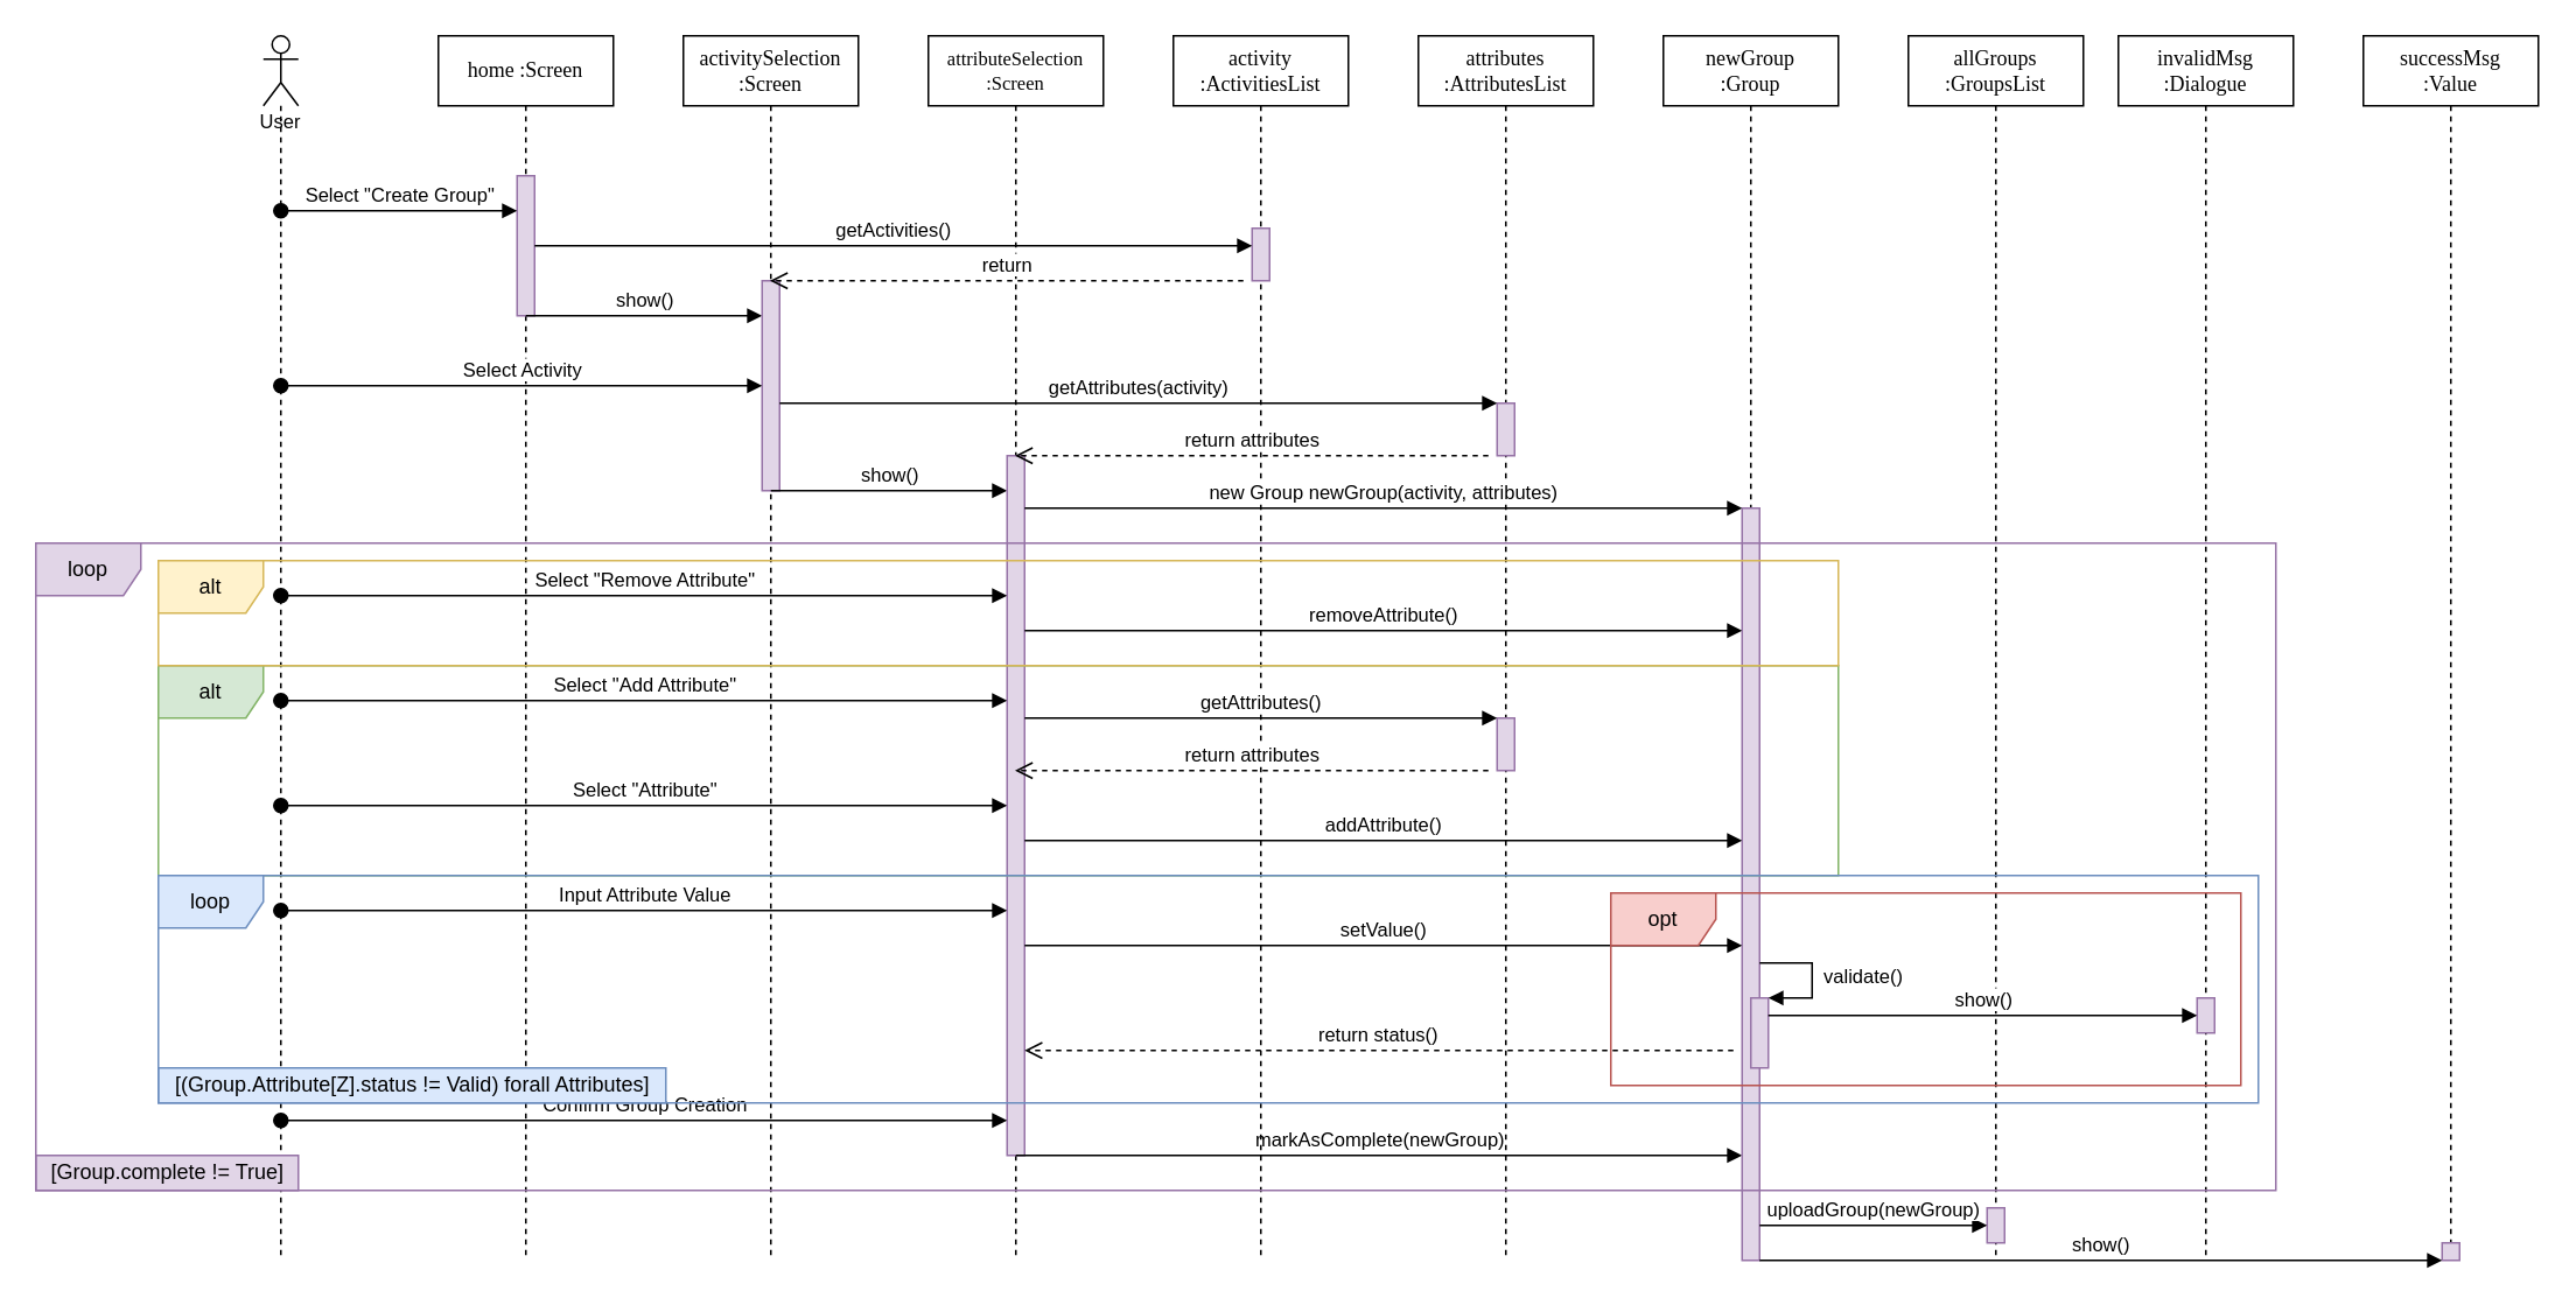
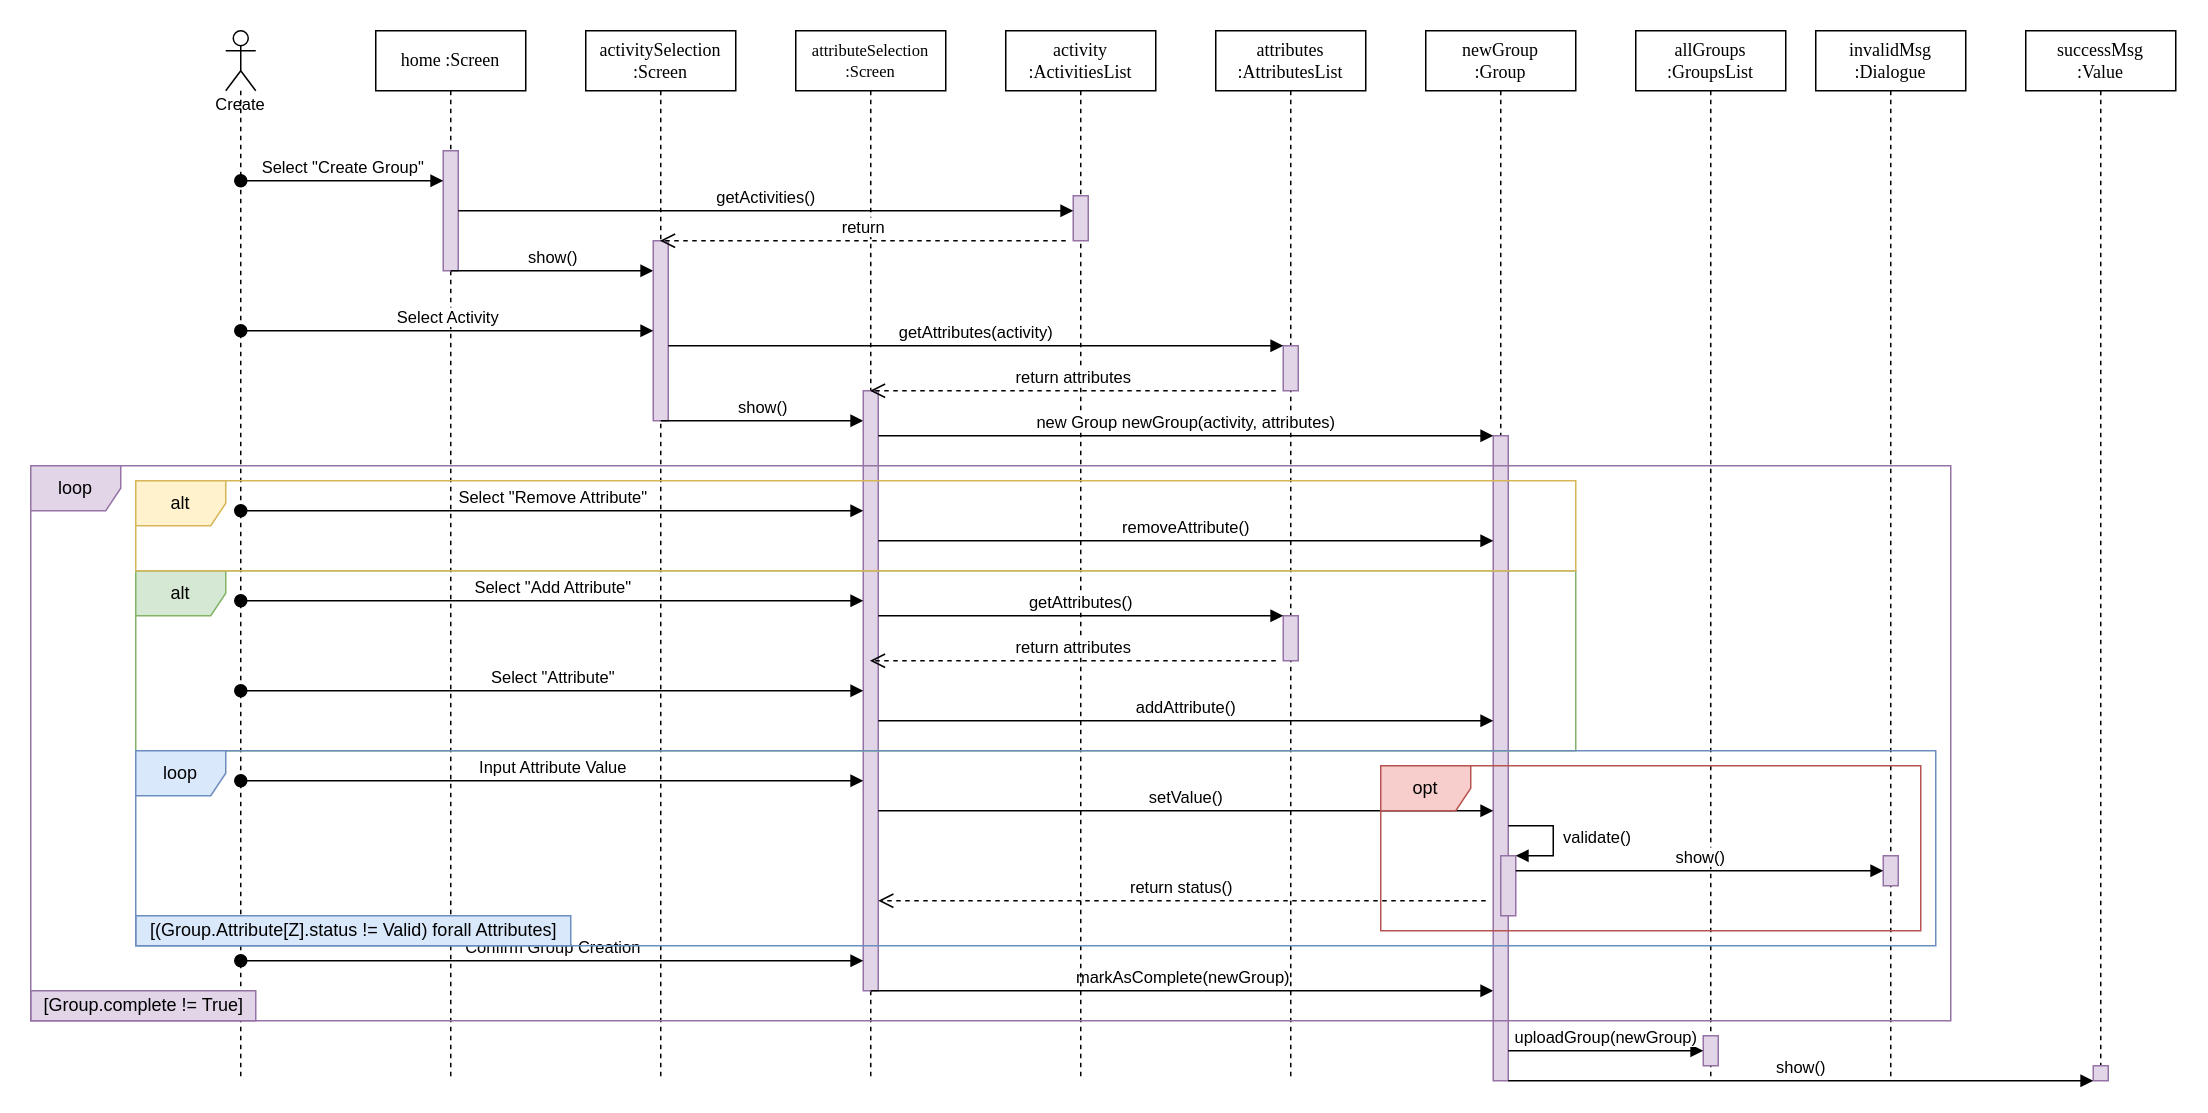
  <mxCell id="0" />
  <mxCell id="1" parent="0" />
  <mxCell id="2" value="home :Screen" style="shape=umlLifeline;perimeter=lifelinePerimeter;whiteSpace=wrap;html=1;container=1;collapsible=0;recursiveResize=0;outlineConnect=0;rounded=0;shadow=0;comic=0;labelBackgroundColor=none;strokeWidth=1;fontFamily=Verdana;fontSize=12;align=center;" parent="1" vertex="1"><mxGeometry x="250" y="20" width="100" height="700" as="geometry" /></mxCell>
  <mxCell id="3" value="" style="html=1;points=[];perimeter=orthogonalPerimeter;rounded=0;shadow=0;comic=0;labelBackgroundColor=none;strokeWidth=1;fontFamily=Verdana;fontSize=12;align=center;fillColor=#e1d5e7;strokeColor=#9673a6;" parent="2" vertex="1"><mxGeometry x="45" y="80" width="10" height="80" as="geometry" /></mxCell>
  <mxCell id="4" value="show()" style="html=1;verticalAlign=bottom;endArrow=block;rounded=0;fontSize=11;" edge="1" parent="2" target="6"><mxGeometry width="80" relative="1" as="geometry"><mxPoint x="50" y="160" as="sourcePoint" /><mxPoint x="130" y="160" as="targetPoint" /></mxGeometry></mxCell>
  <mxCell id="5" value="&lt;div&gt;activitySelection&lt;/div&gt;&lt;div&gt;:Screen&lt;/div&gt;" style="shape=umlLifeline;perimeter=lifelinePerimeter;whiteSpace=wrap;html=1;container=1;collapsible=0;recursiveResize=0;outlineConnect=0;rounded=0;shadow=0;comic=0;labelBackgroundColor=none;strokeWidth=1;fontFamily=Verdana;fontSize=12;align=center;" parent="1" vertex="1"><mxGeometry x="390" y="20" width="100" height="700" as="geometry" /></mxCell>
  <mxCell id="6" value="" style="html=1;points=[];perimeter=orthogonalPerimeter;rounded=0;shadow=0;comic=0;labelBackgroundColor=none;strokeWidth=1;fontFamily=Verdana;fontSize=12;align=center;fillColor=#e1d5e7;strokeColor=#9673a6;" parent="5" vertex="1"><mxGeometry x="45" y="140" width="10" height="120" as="geometry" /></mxCell>
  <mxCell id="7" value="show()" style="html=1;verticalAlign=bottom;endArrow=block;rounded=0;fontSize=11;" edge="1" parent="5" target="9"><mxGeometry width="80" relative="1" as="geometry"><mxPoint x="50" y="260" as="sourcePoint" /><mxPoint x="130" y="260" as="targetPoint" /></mxGeometry></mxCell>
  <mxCell id="8" value="&lt;div style=&quot;font-size: 11px;&quot;&gt;&lt;font style=&quot;font-size: 11px;&quot;&gt;attributeSelection&lt;/font&gt;&lt;/div&gt;&lt;div style=&quot;font-size: 11px;&quot;&gt;&lt;font style=&quot;font-size: 11px;&quot;&gt;:Screen&lt;/font&gt;&lt;/div&gt;" style="shape=umlLifeline;perimeter=lifelinePerimeter;whiteSpace=wrap;html=1;container=1;collapsible=0;recursiveResize=0;outlineConnect=0;rounded=0;shadow=0;comic=0;labelBackgroundColor=none;strokeWidth=1;fontFamily=Verdana;fontSize=12;align=center;" parent="1" vertex="1"><mxGeometry x="530" y="20" width="100" height="700" as="geometry" /></mxCell>
  <mxCell id="9" value="" style="html=1;points=[];perimeter=orthogonalPerimeter;fillColor=#e1d5e7;strokeColor=#9673a6;" vertex="1" parent="8"><mxGeometry x="45" y="240" width="10" height="400" as="geometry" /></mxCell>
  <mxCell id="10" value="Confirm Group Creation" style="html=1;verticalAlign=bottom;startArrow=oval;startFill=1;endArrow=block;startSize=8;rounded=0;" edge="1" parent="8" target="9"><mxGeometry width="60" relative="1" as="geometry"><mxPoint x="-370" y="620" as="sourcePoint" /><mxPoint x="35" y="620" as="targetPoint" /></mxGeometry></mxCell>
  <mxCell id="11" value="markAsComplete(newGroup)" style="html=1;verticalAlign=bottom;endArrow=block;rounded=0;fontSize=11;" edge="1" parent="8" target="18"><mxGeometry width="80" relative="1" as="geometry"><mxPoint x="50" y="640" as="sourcePoint" /><mxPoint x="130" y="640" as="targetPoint" /></mxGeometry></mxCell>
  <mxCell id="12" value="&lt;div&gt;activity&lt;br&gt;&lt;/div&gt;&lt;div&gt;:ActivitiesList&lt;/div&gt;" style="shape=umlLifeline;perimeter=lifelinePerimeter;whiteSpace=wrap;html=1;container=1;collapsible=0;recursiveResize=0;outlineConnect=0;rounded=0;shadow=0;comic=0;labelBackgroundColor=none;strokeWidth=1;fontFamily=Verdana;fontSize=12;align=center;" parent="1" vertex="1"><mxGeometry x="670" y="20" width="100" height="700" as="geometry" /></mxCell>
  <mxCell id="13" value="" style="html=1;points=[];perimeter=orthogonalPerimeter;fillColor=#e1d5e7;strokeColor=#9673a6;" vertex="1" parent="12"><mxGeometry x="45" y="110" width="10" height="30" as="geometry" /></mxCell>
  <mxCell id="14" value="&lt;div&gt;attributes&lt;br&gt;&lt;/div&gt;&lt;div&gt;:AttributesList&lt;/div&gt;" style="shape=umlLifeline;perimeter=lifelinePerimeter;whiteSpace=wrap;html=1;container=1;collapsible=0;recursiveResize=0;outlineConnect=0;rounded=0;shadow=0;comic=0;labelBackgroundColor=none;strokeWidth=1;fontFamily=Verdana;fontSize=12;align=center;" parent="1" vertex="1"><mxGeometry x="810" y="20" width="100" height="700" as="geometry" /></mxCell>
  <mxCell id="15" value="" style="html=1;points=[];perimeter=orthogonalPerimeter;fillColor=#e1d5e7;strokeColor=#9673a6;" vertex="1" parent="14"><mxGeometry x="45" y="210" width="10" height="30" as="geometry" /></mxCell>
  <mxCell id="16" value="" style="html=1;points=[];perimeter=orthogonalPerimeter;fillColor=#e1d5e7;strokeColor=#9673a6;" vertex="1" parent="14"><mxGeometry x="45" y="390" width="10" height="30" as="geometry" /></mxCell>
  <mxCell id="17" value="newGroup&lt;br&gt;&lt;div&gt;:Group&lt;/div&gt;" style="shape=umlLifeline;perimeter=lifelinePerimeter;whiteSpace=wrap;html=1;container=1;collapsible=0;recursiveResize=0;outlineConnect=0;rounded=0;shadow=0;comic=0;labelBackgroundColor=none;strokeWidth=1;fontFamily=Verdana;fontSize=12;align=center;" parent="1" vertex="1"><mxGeometry x="950" y="20" width="100" height="700" as="geometry" /></mxCell>
  <mxCell id="18" value="" style="html=1;points=[];perimeter=orthogonalPerimeter;fillColor=#e1d5e7;strokeColor=#9673a6;" vertex="1" parent="17"><mxGeometry x="45" y="270" width="10" height="430" as="geometry" /></mxCell>
  <mxCell id="19" value="" style="html=1;points=[];perimeter=orthogonalPerimeter;fillColor=#e1d5e7;strokeColor=#9673a6;" vertex="1" parent="17"><mxGeometry x="50" y="550" width="10" height="40" as="geometry" /></mxCell>
  <mxCell id="20" value="&amp;nbsp;validate()" style="edgeStyle=orthogonalEdgeStyle;html=1;align=left;spacingLeft=2;endArrow=block;rounded=0;entryX=1;entryY=0;" edge="1" target="19" parent="17" source="18"><mxGeometry relative="1" as="geometry"><mxPoint x="70" y="520" as="sourcePoint" /><Array as="points"><mxPoint x="85" y="530" /><mxPoint x="85" y="550" /></Array></mxGeometry></mxCell>
  <mxCell id="21" value="&lt;div&gt;allGroups&lt;/div&gt;&lt;div&gt;:GroupsList&lt;br&gt;&lt;/div&gt;" style="shape=umlLifeline;perimeter=lifelinePerimeter;whiteSpace=wrap;html=1;container=1;collapsible=0;recursiveResize=0;outlineConnect=0;rounded=0;shadow=0;comic=0;labelBackgroundColor=none;strokeWidth=1;fontFamily=Verdana;fontSize=12;align=center;" vertex="1" parent="1"><mxGeometry x="1090" y="20" width="100" height="700" as="geometry" /></mxCell>
  <mxCell id="22" value="" style="html=1;points=[];perimeter=orthogonalPerimeter;fillColor=#e1d5e7;strokeColor=#9673a6;" vertex="1" parent="21"><mxGeometry x="45" y="670" width="10" height="20" as="geometry" /></mxCell>
  <mxCell id="23" value="invalidMsg&lt;br&gt;&lt;div&gt;:Dialogue&lt;/div&gt;" style="shape=umlLifeline;perimeter=lifelinePerimeter;whiteSpace=wrap;html=1;container=1;collapsible=0;recursiveResize=0;outlineConnect=0;rounded=0;shadow=0;comic=0;labelBackgroundColor=none;strokeWidth=1;fontFamily=Verdana;fontSize=12;align=center;" vertex="1" parent="1"><mxGeometry x="1210" y="20" width="100" height="700" as="geometry" /></mxCell>
  <mxCell id="24" value="" style="html=1;points=[];perimeter=orthogonalPerimeter;fillColor=#e1d5e7;strokeColor=#9673a6;" vertex="1" parent="23"><mxGeometry x="45" y="550" width="10" height="20" as="geometry" /></mxCell>
  <mxCell id="25" value="return" style="html=1;verticalAlign=bottom;endArrow=open;dashed=1;endSize=8;rounded=0;" edge="1" parent="1" target="5"><mxGeometry relative="1" as="geometry"><mxPoint x="710" y="160" as="sourcePoint" /><mxPoint x="630" y="160" as="targetPoint" /></mxGeometry></mxCell>
  <mxCell id="26" value="return attributes" style="html=1;verticalAlign=bottom;endArrow=open;dashed=1;endSize=8;rounded=0;" edge="1" parent="1" target="8"><mxGeometry relative="1" as="geometry"><mxPoint x="850" y="260" as="sourcePoint" /><mxPoint x="770" y="260" as="targetPoint" /></mxGeometry></mxCell>
  <mxCell id="27" value="return attributes" style="html=1;verticalAlign=bottom;endArrow=open;dashed=1;endSize=8;rounded=0;" edge="1" parent="1" target="8"><mxGeometry relative="1" as="geometry"><mxPoint x="850" y="440" as="sourcePoint" /><mxPoint x="770" y="440" as="targetPoint" /></mxGeometry></mxCell>
  <mxCell id="28" value="&lt;div&gt;successMsg&lt;br&gt;&lt;/div&gt;&lt;div&gt;:Value&lt;/div&gt;" style="shape=umlLifeline;perimeter=lifelinePerimeter;whiteSpace=wrap;html=1;container=1;collapsible=0;recursiveResize=0;outlineConnect=0;rounded=0;shadow=0;comic=0;labelBackgroundColor=none;strokeWidth=1;fontFamily=Verdana;fontSize=12;align=center;" vertex="1" parent="1"><mxGeometry x="1350" y="20" width="100" height="700" as="geometry" /></mxCell>
  <mxCell id="29" value="return status()" style="html=1;verticalAlign=bottom;endArrow=open;dashed=1;endSize=8;rounded=0;" edge="1" parent="1" target="9"><mxGeometry relative="1" as="geometry"><mxPoint x="990" y="600" as="sourcePoint" /><mxPoint x="910" y="600" as="targetPoint" /></mxGeometry></mxCell>
  <mxCell id="30" value="" style="html=1;points=[];perimeter=orthogonalPerimeter;fillColor=#e1d5e7;strokeColor=#9673a6;" vertex="1" parent="1"><mxGeometry x="1395" y="710" width="10" height="10" as="geometry" /></mxCell>
  <mxCell id="31" value="Select &quot;Create Group&quot;" style="html=1;verticalAlign=bottom;startArrow=oval;startFill=1;endArrow=block;startSize=8;rounded=0;" edge="1" parent="1" target="3"><mxGeometry width="60" relative="1" as="geometry"><mxPoint x="160" y="120" as="sourcePoint" /><mxPoint x="290" y="120" as="targetPoint" /></mxGeometry></mxCell>
  <mxCell id="32" value="Select Activity" style="html=1;verticalAlign=bottom;startArrow=oval;startFill=1;endArrow=block;startSize=8;rounded=0;" edge="1" parent="1" target="6"><mxGeometry width="60" relative="1" as="geometry"><mxPoint x="160" y="220" as="sourcePoint" /><mxPoint x="415" y="220" as="targetPoint" /></mxGeometry></mxCell>
  <mxCell id="33" value="Select &quot;Remove Attribute&quot;" style="html=1;verticalAlign=bottom;startArrow=oval;startFill=1;endArrow=block;startSize=8;rounded=0;" edge="1" parent="1" target="9"><mxGeometry width="60" relative="1" as="geometry"><mxPoint x="160" y="340" as="sourcePoint" /><mxPoint x="555" y="340" as="targetPoint" /></mxGeometry></mxCell>
  <mxCell id="34" value="Select &quot;Add Attribute&quot;" style="html=1;verticalAlign=bottom;startArrow=oval;startFill=1;endArrow=block;startSize=8;rounded=0;" edge="1" parent="1" target="9"><mxGeometry width="60" relative="1" as="geometry"><mxPoint x="160" y="400" as="sourcePoint" /><mxPoint x="555" y="400" as="targetPoint" /></mxGeometry></mxCell>
  <mxCell id="35" value="Select &quot;Attribute&quot;" style="html=1;verticalAlign=bottom;startArrow=oval;startFill=1;endArrow=block;startSize=8;rounded=0;" edge="1" parent="1" target="9"><mxGeometry width="60" relative="1" as="geometry"><mxPoint x="160" y="460" as="sourcePoint" /><mxPoint x="555" y="460" as="targetPoint" /><mxPoint as="offset" /></mxGeometry></mxCell>
  <mxCell id="36" value="Input Attribute Value" style="html=1;verticalAlign=bottom;startArrow=oval;startFill=1;endArrow=block;startSize=8;rounded=0;" edge="1" parent="1" target="9"><mxGeometry width="60" relative="1" as="geometry"><mxPoint x="160" y="520" as="sourcePoint" /><mxPoint x="555" y="520" as="targetPoint" /></mxGeometry></mxCell>
  <mxCell id="37" value="getActivities()" style="html=1;verticalAlign=bottom;endArrow=block;rounded=0;fontSize=11;" edge="1" parent="1" source="3" target="13"><mxGeometry width="80" relative="1" as="geometry"><mxPoint x="310" y="140" as="sourcePoint" /><mxPoint x="390" y="140" as="targetPoint" /></mxGeometry></mxCell>
- <mxCell id="38" value="User" style="shape=umlLifeline;participant=umlActor;perimeter=lifelinePerimeter;whiteSpace=wrap;html=1;container=1;collapsible=0;recursiveResize=0;verticalAlign=top;spacingTop=36;outlineConnect=0;rounded=0;fontSize=11;" vertex="1" parent="1"><mxGeometry x="150" y="20" width="20" height="700" as="geometry" /></mxCell>
+ <mxCell id="38" value="Create" style="shape=umlLifeline;participant=umlActor;perimeter=lifelinePerimeter;whiteSpace=wrap;html=1;container=1;collapsible=0;recursiveResize=0;verticalAlign=top;spacingTop=36;outlineConnect=0;rounded=0;fontSize=11;" vertex="1" parent="1"><mxGeometry x="150" y="20" width="20" height="700" as="geometry" /></mxCell>
  <mxCell id="39" value="show()" style="html=1;verticalAlign=bottom;endArrow=block;rounded=0;fontSize=11;" edge="1" parent="1"><mxGeometry width="80" relative="1" as="geometry"><mxPoint x="1005" y="720" as="sourcePoint" /><mxPoint x="1395" y="720" as="targetPoint" /></mxGeometry></mxCell>
  <mxCell id="40" value="show()" style="html=1;verticalAlign=bottom;endArrow=block;rounded=0;fontSize=11;" edge="1" parent="1" target="24"><mxGeometry width="80" relative="1" as="geometry"><mxPoint x="1010" y="580" as="sourcePoint" /><mxPoint x="1090" y="580" as="targetPoint" /></mxGeometry></mxCell>
  <mxCell id="41" value="uploadGroup(newGroup)" style="html=1;verticalAlign=bottom;endArrow=block;rounded=0;fontSize=11;" edge="1" parent="1"><mxGeometry width="80" relative="1" as="geometry"><mxPoint x="1005" y="700" as="sourcePoint" /><mxPoint x="1135" y="700" as="targetPoint" /></mxGeometry></mxCell>
  <mxCell id="42" value="getAttributes(activity)" style="html=1;verticalAlign=bottom;endArrow=block;rounded=0;fontSize=11;" edge="1" parent="1" source="6" target="15"><mxGeometry width="80" relative="1" as="geometry"><mxPoint x="460" y="240" as="sourcePoint" /><mxPoint x="540" y="240" as="targetPoint" /></mxGeometry></mxCell>
  <mxCell id="43" value="new Group newGroup(activity, attributes)" style="html=1;verticalAlign=bottom;endArrow=block;rounded=0;fontSize=11;" edge="1" parent="1"><mxGeometry width="80" relative="1" as="geometry"><mxPoint x="585" y="290" as="sourcePoint" /><mxPoint x="995" y="290" as="targetPoint" /></mxGeometry></mxCell>
  <mxCell id="44" value="removeAttribute()" style="html=1;verticalAlign=bottom;endArrow=block;rounded=0;fontSize=11;" edge="1" parent="1"><mxGeometry width="80" relative="1" as="geometry"><mxPoint x="585" y="360" as="sourcePoint" /><mxPoint x="995" y="360" as="targetPoint" /></mxGeometry></mxCell>
  <mxCell id="45" value="setValue()" style="html=1;verticalAlign=bottom;endArrow=block;rounded=0;fontSize=11;" edge="1" parent="1"><mxGeometry width="80" relative="1" as="geometry"><mxPoint x="585" y="540" as="sourcePoint" /><mxPoint x="995" y="540" as="targetPoint" /></mxGeometry></mxCell>
  <mxCell id="46" value="addAttribute()" style="html=1;verticalAlign=bottom;endArrow=block;rounded=0;fontSize=11;" edge="1" parent="1"><mxGeometry width="80" relative="1" as="geometry"><mxPoint x="585" y="480" as="sourcePoint" /><mxPoint x="995" y="480" as="targetPoint" /></mxGeometry></mxCell>
  <mxCell id="47" value="getAttributes()" style="html=1;verticalAlign=bottom;endArrow=block;rounded=0;fontSize=11;" edge="1" parent="1"><mxGeometry width="80" relative="1" as="geometry"><mxPoint x="585" y="410" as="sourcePoint" /><mxPoint x="855" y="410" as="targetPoint" /></mxGeometry></mxCell>
  <mxCell id="48" value="alt" style="shape=umlFrame;whiteSpace=wrap;html=1;fillColor=#d5e8d4;strokeColor=#82b366;" vertex="1" parent="1"><mxGeometry x="90" y="380" width="960" height="120" as="geometry" /></mxCell>
  <mxCell id="49" value="alt" style="shape=umlFrame;whiteSpace=wrap;html=1;fillColor=#fff2cc;strokeColor=#d6b656;" vertex="1" parent="1"><mxGeometry x="90" y="320" width="960" height="60" as="geometry" /></mxCell>
  <mxCell id="50" value="opt" style="shape=umlFrame;whiteSpace=wrap;html=1;fillColor=#f8cecc;strokeColor=#b85450;" vertex="1" parent="1"><mxGeometry x="920" y="510" width="360" height="110" as="geometry" /></mxCell>
  <mxCell id="51" value="[Group.complete != True]" style="text;html=1;align=center;verticalAlign=middle;resizable=0;points=[];autosize=1;strokeColor=#9673a6;fillColor=#e1d5e7;" vertex="1" parent="1"><mxGeometry x="20" y="660" width="150" height="20" as="geometry" /></mxCell>
  <mxCell id="52" value="[(Group.Attribute[Z].status != Valid) forall Attributes]" style="text;html=1;align=center;verticalAlign=middle;resizable=0;points=[];autosize=1;strokeColor=#6c8ebf;fillColor=#dae8fc;" vertex="1" parent="1"><mxGeometry x="90" y="610" width="290" height="20" as="geometry" /></mxCell>
  <mxCell id="53" value="loop" style="shape=umlFrame;whiteSpace=wrap;html=1;fillColor=#dae8fc;strokeColor=#6c8ebf;" vertex="1" parent="1"><mxGeometry x="90" y="500" width="1200" height="130" as="geometry" /></mxCell>
  <mxCell id="54" value="loop" style="shape=umlFrame;whiteSpace=wrap;html=1;fillColor=#e1d5e7;strokeColor=#9673a6;" vertex="1" parent="1"><mxGeometry x="20" y="310" width="1280" height="370" as="geometry" /></mxCell>
